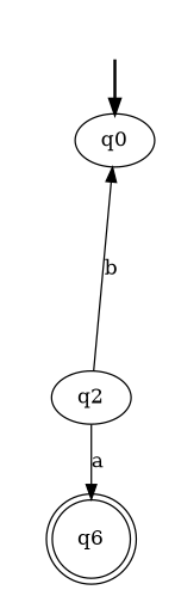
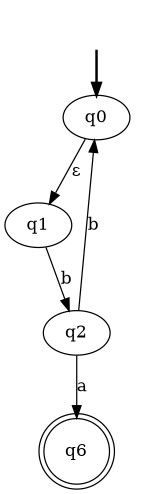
  digraph {
    fake0 [style=invisible]
    q0 [root=true]
+   q1
    n4 [label=q6 shape=doublecircle]
    q2
    fake0 -> q0 [style=bold]
+   q0 -> q1 [label="ε"]
+   q1 -> q2 [label=b]
    q2 -> q0 [label=b]
    q2 -> n4 [label=a]
  }
